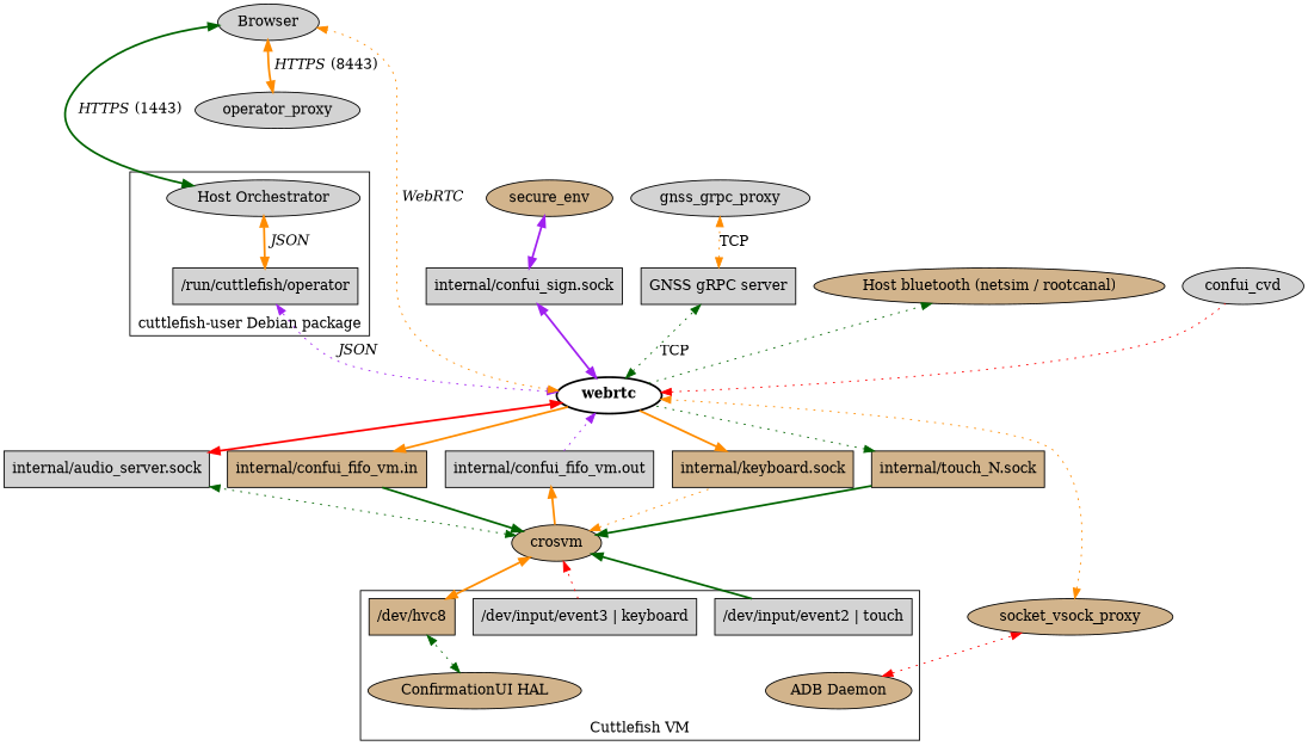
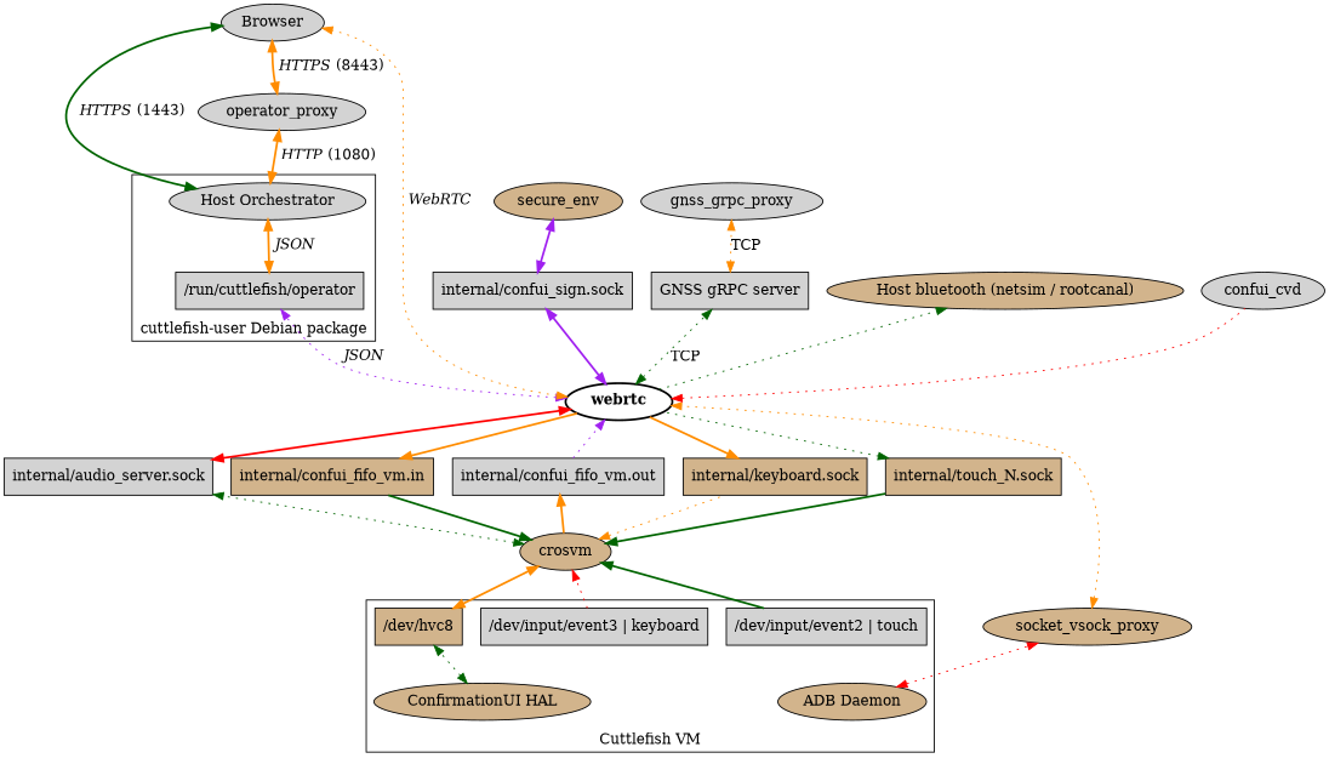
  digraph {
    rankdir=BT
    node [fillcolor=lightgrey style=filled]
    edge [color=darkorange dir=both style=bold]
    n1 [label="Host Orchestrator"]
    n2 [label="/run/cuttlefish/operator" shape=rectangle]
    n3 [fillcolor=tan label="/dev/hvc8" shape=rectangle]
    n4 [label="/dev/input/event3 | keyboard" shape=rectangle]
    n5 [label="/dev/input/event2 | touch" shape=rectangle]
    n6 [fillcolor=tan label="ADB Daemon"]
    n7 [fillcolor=tan label="ConfirmationUI HAL"]
    n8 [label=Browser]
    operator_proxy
    n10 [fillcolor=tan label=crosvm]
    socket_vsock_proxy [fillcolor=tan]
    n12 [label="internal/audio_server.sock" shape=rectangle]
    n13 [label=< <B>webrtc</B> > penwidth=2 fillcolor="" style=""]
    n14 [label="internal/confui_sign.sock" shape=rectangle]
    n15 [label="GNSS gRPC server" shape=rectangle]
    n16 [fillcolor=tan label="Host bluetooth (netsim / rootcanal)"]
    n17 [label=confui_cvd]
    secure_env [fillcolor=tan]
    gnss_grpc_proxy
    n20 [fillcolor=tan label="internal/confui_fifo_vm.in" shape=rectangle]
    n21 [label="internal/confui_fifo_vm.out" shape=rectangle]
    n22 [fillcolor=tan label="internal/keyboard.sock" shape=rectangle]
    n23 [fillcolor=tan label="internal/touch_N.sock" shape=rectangle]
    subgraph cluster_1 {
      label="cuttlefish-user Debian package"
      n1
      n2
    }
    subgraph cluster_2 {
      label="Cuttlefish VM"
      n6
      n7
      subgraph sub_3 {
        label="Cuttlefish VM"
        rank=same
        n3
        n4
        n5
      }
    }
    n1 -> n8 [color=darkgreen label=< <I>HTTPS</I> (1443) >]
+   n1 -> operator_proxy [label=< <I>HTTP</I> (1080) >]
    n2 -> n1 [label=< <I>JSON</I> >]
    n3 -> n10
    n4 -> n10 [color=red style=dotted dir=""]
    n5 -> n10 [color=darkgreen dir=""]
    n6 -> socket_vsock_proxy [color=red style=dotted]
    n7 -> n3 [color=darkgreen style=dotted]
    operator_proxy -> n8 [label=< <I>HTTPS</I> (8443) >]
    n10 -> n12 [color=darkgreen style=dotted]
    n10 -> n20 [color=darkgreen dir=back]
    n10 -> n21 [dir=""]
    n10 -> n22 [dir=back style=dotted]
    n10 -> n23 [color=darkgreen dir=back]
    socket_vsock_proxy -> n13 [style=dotted]
    n12 -> n13 [color=red]
    n13 -> n2 [color=purple label=< <I>JSON</I> > style=dotted]
    n13 -> n8 [label=< <I>WebRTC</I> > style=dotted]
    n13 -> n14 [color=purple]
    n13 -> n15 [color=darkgreen label=TCP style=dotted]
    n13 -> n16 [color=darkgreen style=dotted dir=""]
    n13 -> n17 [color=red dir=back style=dotted]
    n14 -> secure_env [color=purple]
    n15 -> gnss_grpc_proxy [label=TCP style=dotted]
    n20 -> n13 [dir=back]
    n21 -> n13 [color=purple style=dotted dir=""]
    n22 -> n13 [dir=back]
    n23 -> n13 [color=darkgreen dir=back style=dotted]
  }
